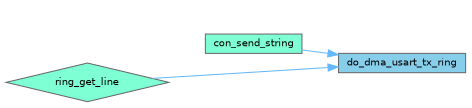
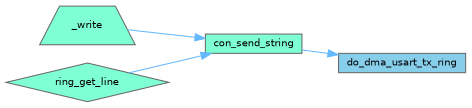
  digraph {
    fontname="DejaVu Sans"
    rankdir=RL
    node [color=grey40 fillcolor=aquamarine fontname="DejaVu Sans" fontsize=10 shape=box style=filled]
    edge [color=steelblue1 dir=back fontname="DejaVu Sans" fontsize=10 labelfontname=Helvetica labelfontsize=10 style=solid]
    n1 [color=gray40 fillcolor=skyblue fontcolor=black height=0.2 label=do_dma_usart_tx_ring width=0.4]
    n2 [height=0.2 label=con_send_string width=0.4]
+   n3 [height=0.2 label=_write shape=trapezium width=0.4]
    n4 [height=0.2 label=ring_get_line shape=diamond width=0.4]
    n1 -> n2
-   n1 -> n4
+   n2 -> n3
+   n2 -> n4
  }
